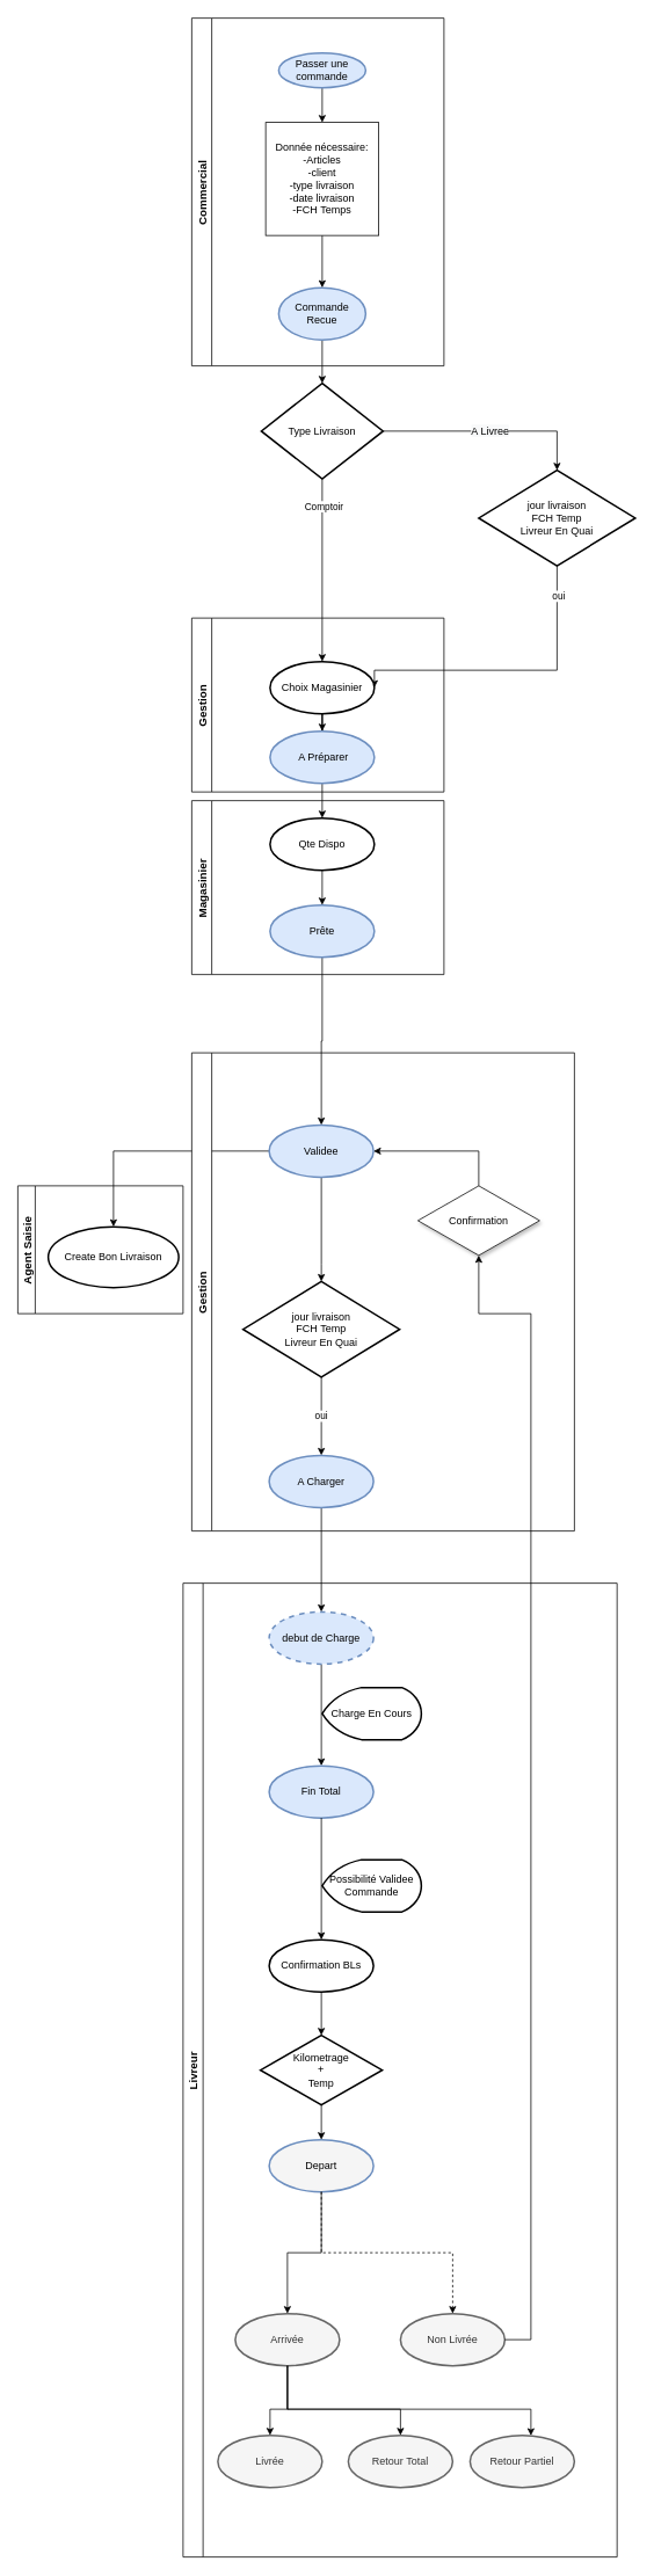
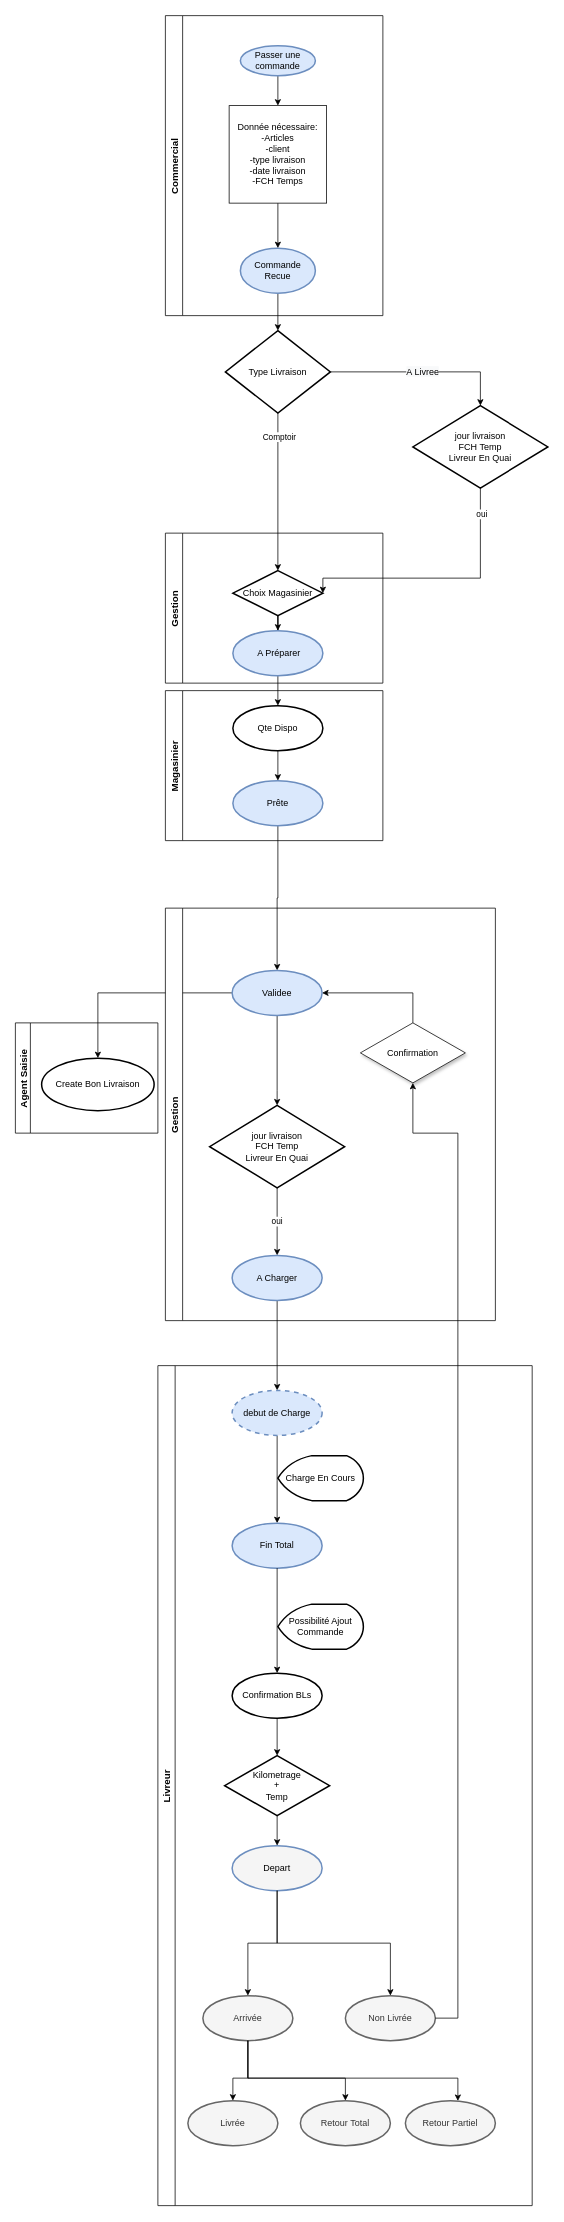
  <mxCell id="0" />
  <mxCell id="1" parent="0" />
  <mxCell id="2" style="edgeStyle=orthogonalEdgeStyle;rounded=0;orthogonalLoop=1;jettySize=auto;html=1;entryX=0.5;entryY=0;entryDx=0;entryDy=0;" edge="1" parent="1" source="3" target="30"><mxGeometry relative="1" as="geometry" /></mxCell>
  <mxCell id="3" value="Passer une commande" style="strokeWidth=2;html=1;shape=mxgraph.flowchart.start_1;whiteSpace=wrap;fillColor=#dae8fc;strokeColor=#6c8ebf;" vertex="1" parent="1"><mxGeometry x="320" y="60" width="100" height="40" as="geometry" /></mxCell>
  <mxCell id="4" value="" style="edgeStyle=orthogonalEdgeStyle;rounded=0;orthogonalLoop=1;jettySize=auto;html=1;" edge="1" parent="1" source="5" target="12"><mxGeometry relative="1" as="geometry" /></mxCell>
  <mxCell id="5" value="Commande Recue" style="strokeWidth=2;html=1;shape=mxgraph.flowchart.start_1;whiteSpace=wrap;fillColor=#dae8fc;strokeColor=#6c8ebf;" vertex="1" parent="1"><mxGeometry x="320" y="330" width="100" height="60" as="geometry" /></mxCell>
  <mxCell id="6" style="edgeStyle=orthogonalEdgeStyle;rounded=0;orthogonalLoop=1;jettySize=auto;html=1;entryX=1;entryY=0.5;entryDx=0;entryDy=0;" edge="1" parent="1" source="8" target="36"><mxGeometry relative="1" as="geometry"><Array as="points"><mxPoint x="640" y="770" /></Array></mxGeometry></mxCell>
  <mxCell id="7" value="oui" style="edgeLabel;html=1;align=center;verticalAlign=middle;resizable=0;points=[];" vertex="1" connectable="0" parent="6"><mxGeometry x="-0.806" y="1" relative="1" as="geometry"><mxPoint as="offset" /></mxGeometry></mxCell>
  <mxCell id="8" value="jour livraison&lt;br&gt;FCH Temp&lt;br&gt;Livreur En Quai" style="rhombus;whiteSpace=wrap;html=1;strokeWidth=2;" vertex="1" parent="1"><mxGeometry x="550" y="540" width="180" height="110" as="geometry" /></mxCell>
  <mxCell id="9" value="&#10;&#10;&lt;span style=&quot;color: rgb(0, 0, 0); font-family: helvetica; font-size: 12px; font-style: normal; font-weight: 400; letter-spacing: normal; text-align: center; text-indent: 0px; text-transform: none; word-spacing: 0px; background-color: rgb(248, 249, 250); display: inline; float: none;&quot;&gt;A Livree&lt;/span&gt;&#10;&#10;" style="edgeStyle=orthogonalEdgeStyle;rounded=0;orthogonalLoop=1;jettySize=auto;html=1;entryX=0.5;entryY=0;entryDx=0;entryDy=0;" edge="1" parent="1" source="12" target="8"><mxGeometry relative="1" as="geometry" /></mxCell>
  <mxCell id="10" value="" style="edgeStyle=orthogonalEdgeStyle;rounded=0;orthogonalLoop=1;jettySize=auto;html=1;" edge="1" parent="1" source="12" target="36"><mxGeometry relative="1" as="geometry" /></mxCell>
  <mxCell id="11" value="Comptoir" style="edgeLabel;html=1;align=center;verticalAlign=middle;resizable=0;points=[];" vertex="1" connectable="0" parent="10"><mxGeometry x="-0.705" y="1" relative="1" as="geometry"><mxPoint as="offset" /></mxGeometry></mxCell>
  <mxCell id="12" value="Type Livraison" style="rhombus;whiteSpace=wrap;html=1;strokeWidth=2;" vertex="1" parent="1"><mxGeometry x="300" y="440" width="140" height="110" as="geometry" /></mxCell>
  <mxCell id="13" value="" style="edgeStyle=orthogonalEdgeStyle;rounded=0;orthogonalLoop=1;jettySize=auto;html=1;" edge="1" parent="1" source="36" target="28"><mxGeometry relative="1" as="geometry" /></mxCell>
  <mxCell id="14" value="" style="edgeStyle=orthogonalEdgeStyle;rounded=0;orthogonalLoop=1;jettySize=auto;html=1;" edge="1" parent="1" source="15" target="17"><mxGeometry relative="1" as="geometry" /></mxCell>
  <mxCell id="15" value="Qte Dispo" style="ellipse;whiteSpace=wrap;html=1;strokeWidth=2;" vertex="1" parent="1"><mxGeometry x="310" y="940" width="120" height="60" as="geometry" /></mxCell>
  <mxCell id="16" value="" style="edgeStyle=orthogonalEdgeStyle;rounded=0;orthogonalLoop=1;jettySize=auto;html=1;entryX=0.5;entryY=0;entryDx=0;entryDy=0;" edge="1" parent="1" source="17" target="20"><mxGeometry relative="1" as="geometry"><Array as="points" /><mxPoint x="370" y="1210" as="targetPoint" /></mxGeometry></mxCell>
  <mxCell id="17" value="Prête" style="ellipse;whiteSpace=wrap;html=1;strokeWidth=2;fillColor=#dae8fc;strokeColor=#6c8ebf;" vertex="1" parent="1"><mxGeometry x="310" y="1040" width="120" height="60" as="geometry" /></mxCell>
  <mxCell id="18" value="" style="edgeStyle=orthogonalEdgeStyle;rounded=0;orthogonalLoop=1;jettySize=auto;html=1;exitX=0.5;exitY=1;exitDx=0;exitDy=0;entryX=0.5;entryY=0;entryDx=0;entryDy=0;" edge="1" parent="1" source="20" target="22"><mxGeometry relative="1" as="geometry"><mxPoint x="1039" y="1033" as="sourcePoint" /><Array as="points"><mxPoint x="369" y="1453" /><mxPoint x="369" y="1453" /></Array></mxGeometry></mxCell>
  <mxCell id="19" style="edgeStyle=orthogonalEdgeStyle;rounded=0;orthogonalLoop=1;jettySize=auto;html=1;entryX=0.5;entryY=0;entryDx=0;entryDy=0;" edge="1" parent="1" source="20" target="34"><mxGeometry relative="1" as="geometry" /></mxCell>
  <mxCell id="20" value="Validee" style="ellipse;whiteSpace=wrap;html=1;strokeWidth=2;fillColor=#dae8fc;strokeColor=#6c8ebf;" vertex="1" parent="1"><mxGeometry x="309" y="1293" width="120" height="60" as="geometry" /></mxCell>
  <mxCell id="21" value="oui" style="edgeStyle=orthogonalEdgeStyle;rounded=0;orthogonalLoop=1;jettySize=auto;html=1;" edge="1" parent="1" source="22" target="24"><mxGeometry relative="1" as="geometry" /></mxCell>
  <mxCell id="22" value="jour livraison&lt;br&gt;FCH Temp&lt;br&gt;Livreur En Quai" style="rhombus;whiteSpace=wrap;html=1;strokeWidth=2;" vertex="1" parent="1"><mxGeometry x="279" y="1473" width="180" height="110" as="geometry" /></mxCell>
  <mxCell id="23" value="" style="edgeStyle=orthogonalEdgeStyle;rounded=0;orthogonalLoop=1;jettySize=auto;html=1;" edge="1" parent="1" source="24" target="26"><mxGeometry relative="1" as="geometry" /></mxCell>
  <mxCell id="24" value="A Charger" style="ellipse;whiteSpace=wrap;html=1;strokeWidth=2;fillColor=#dae8fc;strokeColor=#6c8ebf;" vertex="1" parent="1"><mxGeometry x="309" y="1673" width="120" height="60" as="geometry" /></mxCell>
  <mxCell id="25" value="" style="edgeStyle=orthogonalEdgeStyle;rounded=0;orthogonalLoop=1;jettySize=auto;html=1;" edge="1" parent="1" source="26" target="49"><mxGeometry relative="1" as="geometry"><Array as="points"><mxPoint x="369" y="1973" /><mxPoint x="369" y="1973" /></Array></mxGeometry></mxCell>
  <mxCell id="26" value="debut de Charge" style="ellipse;whiteSpace=wrap;html=1;strokeWidth=2;fillColor=#dae8fc;strokeColor=#6c8ebf;dashed=1;" vertex="1" parent="1"><mxGeometry x="309" y="1853" width="120" height="60" as="geometry" /></mxCell>
  <mxCell id="27" style="edgeStyle=orthogonalEdgeStyle;rounded=0;orthogonalLoop=1;jettySize=auto;html=1;entryX=0.5;entryY=0;entryDx=0;entryDy=0;" edge="1" parent="1" source="28" target="15"><mxGeometry relative="1" as="geometry" /></mxCell>
  <mxCell id="28" value="&amp;nbsp;A Préparer" style="ellipse;whiteSpace=wrap;html=1;strokeWidth=2;fillColor=#dae8fc;strokeColor=#6c8ebf;" vertex="1" parent="1"><mxGeometry x="310" y="840" width="120" height="60" as="geometry" /></mxCell>
  <mxCell id="29" style="edgeStyle=orthogonalEdgeStyle;rounded=0;orthogonalLoop=1;jettySize=auto;html=1;entryX=0.5;entryY=0;entryDx=0;entryDy=0;entryPerimeter=0;" edge="1" parent="1" source="30" target="5"><mxGeometry relative="1" as="geometry" /></mxCell>
  <mxCell id="30" value="Donnée nécessaire:&lt;br&gt;-Articles&lt;br&gt;-client&lt;br&gt;-type livraison&lt;br&gt;-date livraison&lt;br&gt;-FCH Temps" style="whiteSpace=wrap;html=1;aspect=fixed;" vertex="1" parent="1"><mxGeometry x="305" y="140" width="130" height="130" as="geometry" /></mxCell>
  <mxCell id="31" value="Gestion" style="swimlane;horizontal=0;fontSize=13;" vertex="1" parent="1"><mxGeometry x="220" y="1210" width="440" height="550" as="geometry"><mxRectangle x="270" y="1540" width="30" height="150" as="alternateBounds" /></mxGeometry></mxCell>
  <mxCell id="32" value="Confirmation" style="rhombus;whiteSpace=wrap;html=1;shadow=1;" vertex="1" parent="31"><mxGeometry x="260" y="153" width="140" height="80" as="geometry" /></mxCell>
  <mxCell id="33" value="Agent Saisie" style="swimlane;horizontal=0;fontSize=13;startSize=20;" vertex="1" parent="1"><mxGeometry x="20" y="1363" width="190" height="147" as="geometry" /></mxCell>
  <mxCell id="34" value="Create Bon Livraison" style="ellipse;whiteSpace=wrap;html=1;strokeWidth=2;" vertex="1" parent="33"><mxGeometry x="35" y="47" width="150" height="70" as="geometry" /></mxCell>
  <mxCell id="35" value="Gestion" style="swimlane;horizontal=0;fontSize=13;" vertex="1" parent="1"><mxGeometry x="220" y="710" width="290" height="200" as="geometry" /></mxCell>
- <mxCell id="36" value="Choix Magasinier" style="ellipse;whiteSpace=wrap;html=1;strokeWidth=2;" vertex="1" parent="35"><mxGeometry x="90" y="50" width="120" height="60" as="geometry" /></mxCell>
+ <mxCell id="36" value="Choix Magasinier" style="rhombus;whiteSpace=wrap;html=1;strokeWidth=2;" vertex="1" parent="35"><mxGeometry x="90" y="50" width="120" height="60" as="geometry" /></mxCell>
  <mxCell id="37" value="Commercial" style="swimlane;horizontal=0;fontSize=13;" vertex="1" parent="1"><mxGeometry x="220" y="20" width="290" height="400" as="geometry" /></mxCell>
  <mxCell id="38" value="Magasinier" style="swimlane;horizontal=0;fontSize=13;" vertex="1" parent="1"><mxGeometry x="220" y="920" width="290" height="200" as="geometry" /></mxCell>
  <mxCell id="39" value="Livreur" style="swimlane;horizontal=0;fontSize=13;" vertex="1" parent="1"><mxGeometry x="210" y="1820" width="499.07" height="1120" as="geometry"><mxRectangle x="270" y="1540" width="30" height="150" as="alternateBounds" /></mxGeometry></mxCell>
  <mxCell id="40" value="Confirmation BLs" style="ellipse;whiteSpace=wrap;html=1;strokeWidth=2;" vertex="1" parent="39"><mxGeometry x="99" y="410" width="120" height="60" as="geometry" /></mxCell>
- <mxCell id="41" value="Possibilité Validee Commande" style="strokeWidth=2;html=1;shape=mxgraph.flowchart.display;whiteSpace=wrap;" vertex="1" parent="39"><mxGeometry x="160" y="318" width="114" height="60" as="geometry" /></mxCell>
+ <mxCell id="41" value="Possibilité Ajout Commande" style="strokeWidth=2;html=1;shape=mxgraph.flowchart.display;whiteSpace=wrap;" vertex="1" parent="39"><mxGeometry x="160" y="318" width="114" height="60" as="geometry" /></mxCell>
  <mxCell id="42" value="Charge En Cours" style="strokeWidth=2;html=1;shape=mxgraph.flowchart.display;whiteSpace=wrap;" vertex="1" parent="39"><mxGeometry x="160" y="120" width="114" height="60" as="geometry" /></mxCell>
  <mxCell id="43" value="Non Livrée" style="ellipse;whiteSpace=wrap;html=1;fillColor=#f5f5f5;strokeColor=#666666;strokeWidth=2;fontColor=#333333;" vertex="1" parent="39"><mxGeometry x="250" y="840" width="120" height="60" as="geometry" /></mxCell>
  <mxCell id="44" value="Arrivée" style="ellipse;whiteSpace=wrap;html=1;fillColor=#f5f5f5;strokeColor=#666666;strokeWidth=2;fontColor=#333333;" vertex="1" parent="39"><mxGeometry x="60" y="840" width="120" height="60" as="geometry" /></mxCell>
  <mxCell id="45" value="Retour Total" style="ellipse;whiteSpace=wrap;html=1;fillColor=#f5f5f5;strokeColor=#666666;fontColor=#333333;strokeWidth=2;" vertex="1" parent="39"><mxGeometry x="190" y="980" width="120" height="60" as="geometry" /></mxCell>
  <mxCell id="46" value="" style="edgeStyle=orthogonalEdgeStyle;rounded=0;orthogonalLoop=1;jettySize=auto;html=1;" edge="1" parent="39" source="44" target="45"><mxGeometry relative="1" as="geometry"><Array as="points"><mxPoint x="120" y="950" /><mxPoint x="250" y="950" /></Array></mxGeometry></mxCell>
  <mxCell id="47" value="Retour Partiel" style="ellipse;whiteSpace=wrap;html=1;fillColor=#f5f5f5;strokeColor=#666666;fontColor=#333333;strokeWidth=2;" vertex="1" parent="39"><mxGeometry x="330" y="980" width="120" height="60" as="geometry" /></mxCell>
  <mxCell id="48" value="" style="edgeStyle=orthogonalEdgeStyle;rounded=0;orthogonalLoop=1;jettySize=auto;html=1;" edge="1" parent="39" source="44" target="47"><mxGeometry relative="1" as="geometry"><Array as="points"><mxPoint x="120" y="950" /><mxPoint x="400" y="950" /></Array></mxGeometry></mxCell>
  <mxCell id="49" value="Fin Total" style="ellipse;whiteSpace=wrap;html=1;strokeWidth=2;fillColor=#dae8fc;strokeColor=#6c8ebf;" vertex="1" parent="39"><mxGeometry x="99" y="210" width="120" height="60" as="geometry" /></mxCell>
  <mxCell id="50" value="" style="edgeStyle=orthogonalEdgeStyle;rounded=0;orthogonalLoop=1;jettySize=auto;html=1;" edge="1" parent="39" source="49" target="40"><mxGeometry relative="1" as="geometry" /></mxCell>
  <mxCell id="51" value="Livrée" style="ellipse;whiteSpace=wrap;html=1;fillColor=#f5f5f5;strokeColor=#666666;fontColor=#333333;strokeWidth=2;" vertex="1" parent="39"><mxGeometry x="40" y="980" width="120" height="60" as="geometry" /></mxCell>
  <mxCell id="52" value="" style="edgeStyle=orthogonalEdgeStyle;rounded=0;orthogonalLoop=1;jettySize=auto;html=1;" edge="1" parent="39" source="44" target="51"><mxGeometry relative="1" as="geometry"><Array as="points"><mxPoint x="120" y="950" /><mxPoint x="100" y="950" /></Array></mxGeometry></mxCell>
  <mxCell id="53" value="Kilometrage&lt;br&gt;+&lt;br&gt;Temp" style="rhombus;whiteSpace=wrap;html=1;strokeWidth=2;" vertex="1" parent="39"><mxGeometry x="89" y="520" width="140" height="80" as="geometry" /></mxCell>
  <mxCell id="54" style="edgeStyle=orthogonalEdgeStyle;rounded=0;orthogonalLoop=1;jettySize=auto;html=1;entryX=0.5;entryY=0;entryDx=0;entryDy=0;" edge="1" parent="39" source="40" target="53"><mxGeometry relative="1" as="geometry"><mxPoint x="159" y="550" as="targetPoint" /></mxGeometry></mxCell>
  <mxCell id="55" value="Depart" style="ellipse;whiteSpace=wrap;html=1;strokeWidth=2;fillColor=#f5f5f5;strokeColor=#6c8ebf;" vertex="1" parent="39"><mxGeometry x="99" y="640" width="120" height="60" as="geometry" /></mxCell>
- <mxCell id="56" value="" style="edgeStyle=orthogonalEdgeStyle;rounded=0;orthogonalLoop=1;jettySize=auto;html=1;entryX=0.5;entryY=0;entryDx=0;entryDy=0;exitX=0.5;exitY=1;exitDx=0;exitDy=0;dashed=1;" edge="1" parent="39" source="55" target="43"><mxGeometry relative="1" as="geometry"><Array as="points"><mxPoint x="159" y="770" /><mxPoint x="310" y="770" /></Array><mxPoint x="170" y="750" as="sourcePoint" /></mxGeometry></mxCell>
+ <mxCell id="56" value="" style="edgeStyle=orthogonalEdgeStyle;rounded=0;orthogonalLoop=1;jettySize=auto;html=1;entryX=0.5;entryY=0;entryDx=0;entryDy=0;exitX=0.5;exitY=1;exitDx=0;exitDy=0;" edge="1" parent="39" source="55" target="43"><mxGeometry relative="1" as="geometry"><Array as="points"><mxPoint x="159" y="770" /><mxPoint x="310" y="770" /></Array><mxPoint x="170" y="750" as="sourcePoint" /></mxGeometry></mxCell>
  <mxCell id="57" value="" style="edgeStyle=orthogonalEdgeStyle;rounded=0;orthogonalLoop=1;jettySize=auto;html=1;exitX=0.5;exitY=1;exitDx=0;exitDy=0;" edge="1" parent="39" source="55" target="44"><mxGeometry relative="1" as="geometry"><Array as="points"><mxPoint x="159" y="770" /><mxPoint x="120" y="770" /></Array></mxGeometry></mxCell>
  <mxCell id="58" style="edgeStyle=orthogonalEdgeStyle;rounded=0;orthogonalLoop=1;jettySize=auto;html=1;" edge="1" parent="39" source="53" target="55"><mxGeometry relative="1" as="geometry" /></mxCell>
  <mxCell id="59" style="edgeStyle=orthogonalEdgeStyle;rounded=0;orthogonalLoop=1;jettySize=auto;html=1;exitX=1;exitY=0.5;exitDx=0;exitDy=0;entryX=0.5;entryY=1;entryDx=0;entryDy=0;" edge="1" parent="1" source="43" target="32"><mxGeometry relative="1" as="geometry"><mxPoint x="540" y="1490" as="targetPoint" /><Array as="points"><mxPoint x="610" y="2690" /><mxPoint x="610" y="1510" /><mxPoint x="550" y="1510" /></Array></mxGeometry></mxCell>
  <mxCell id="60" style="edgeStyle=orthogonalEdgeStyle;rounded=0;orthogonalLoop=1;jettySize=auto;html=1;entryX=1;entryY=0.5;entryDx=0;entryDy=0;" edge="1" parent="1" source="32" target="20"><mxGeometry relative="1" as="geometry"><Array as="points"><mxPoint x="550" y="1323" /></Array></mxGeometry></mxCell>
